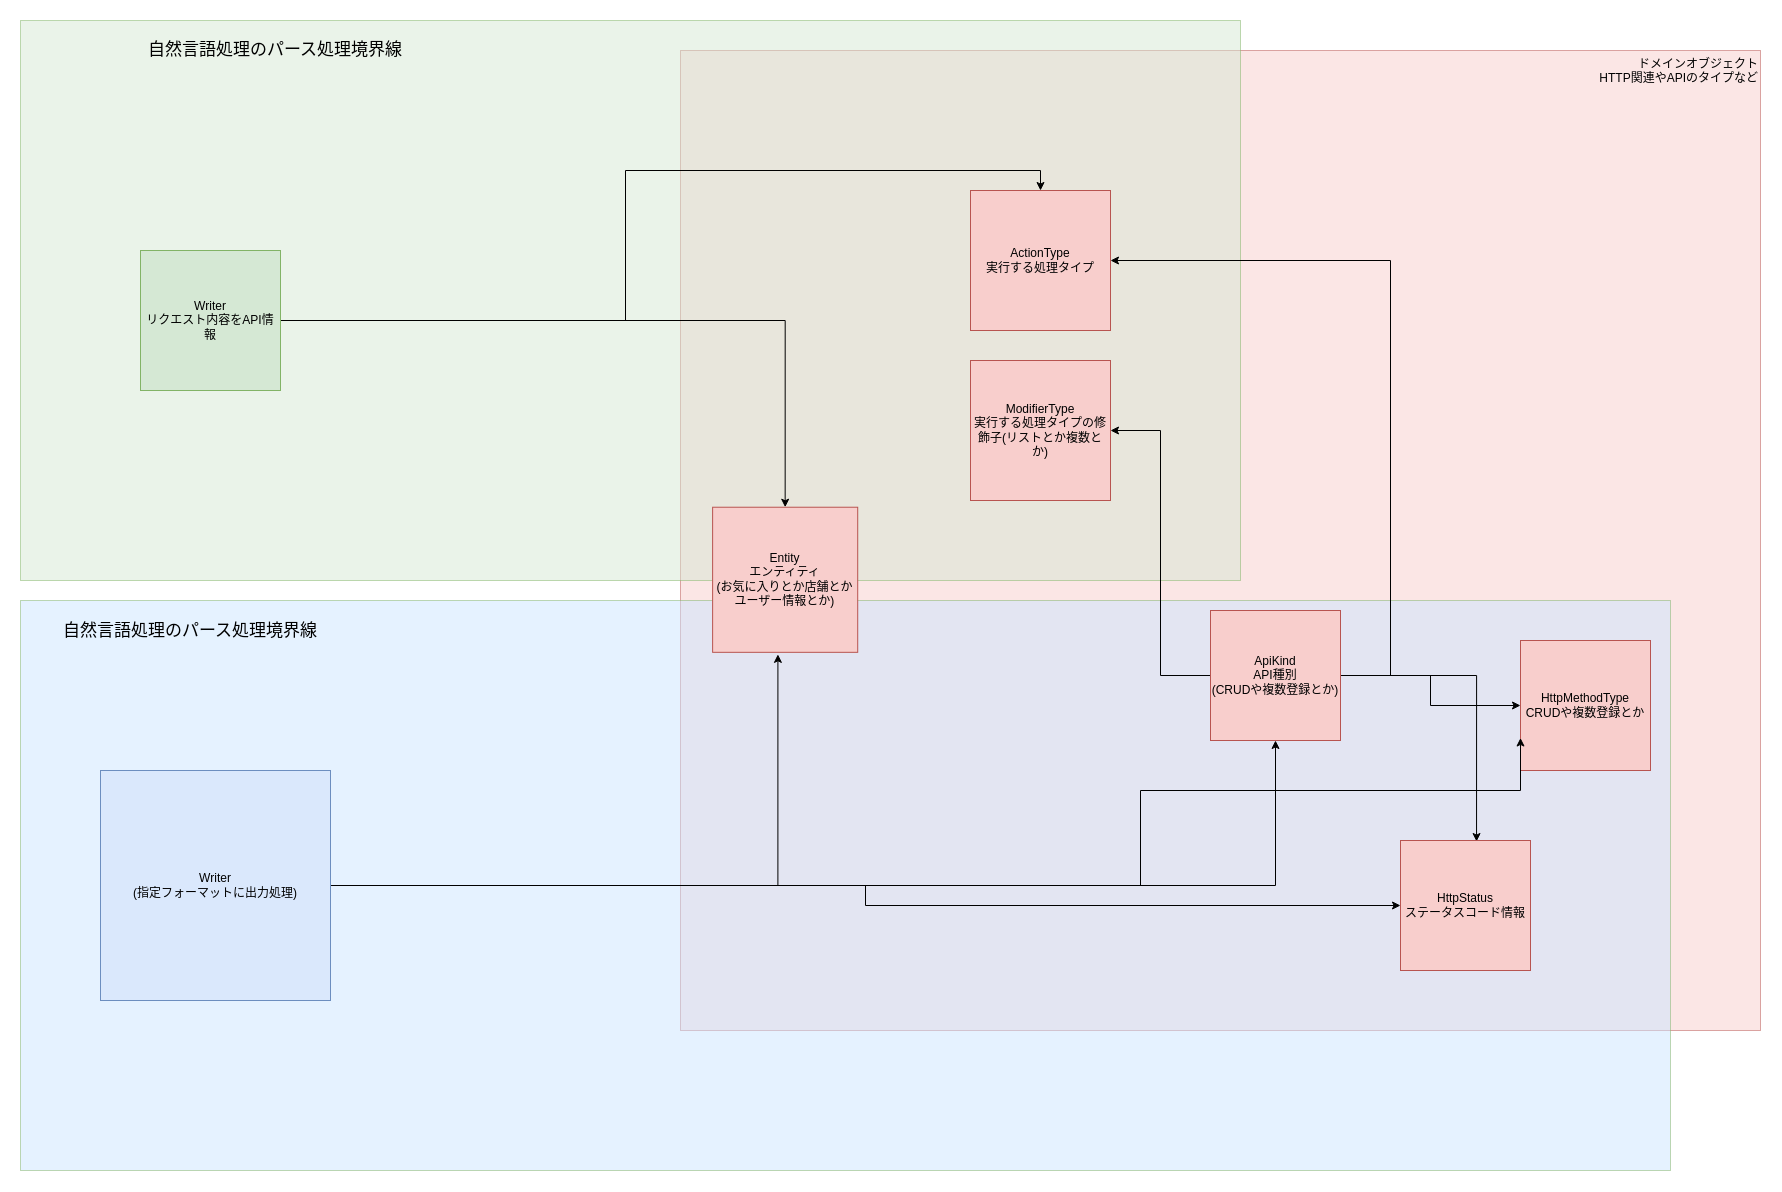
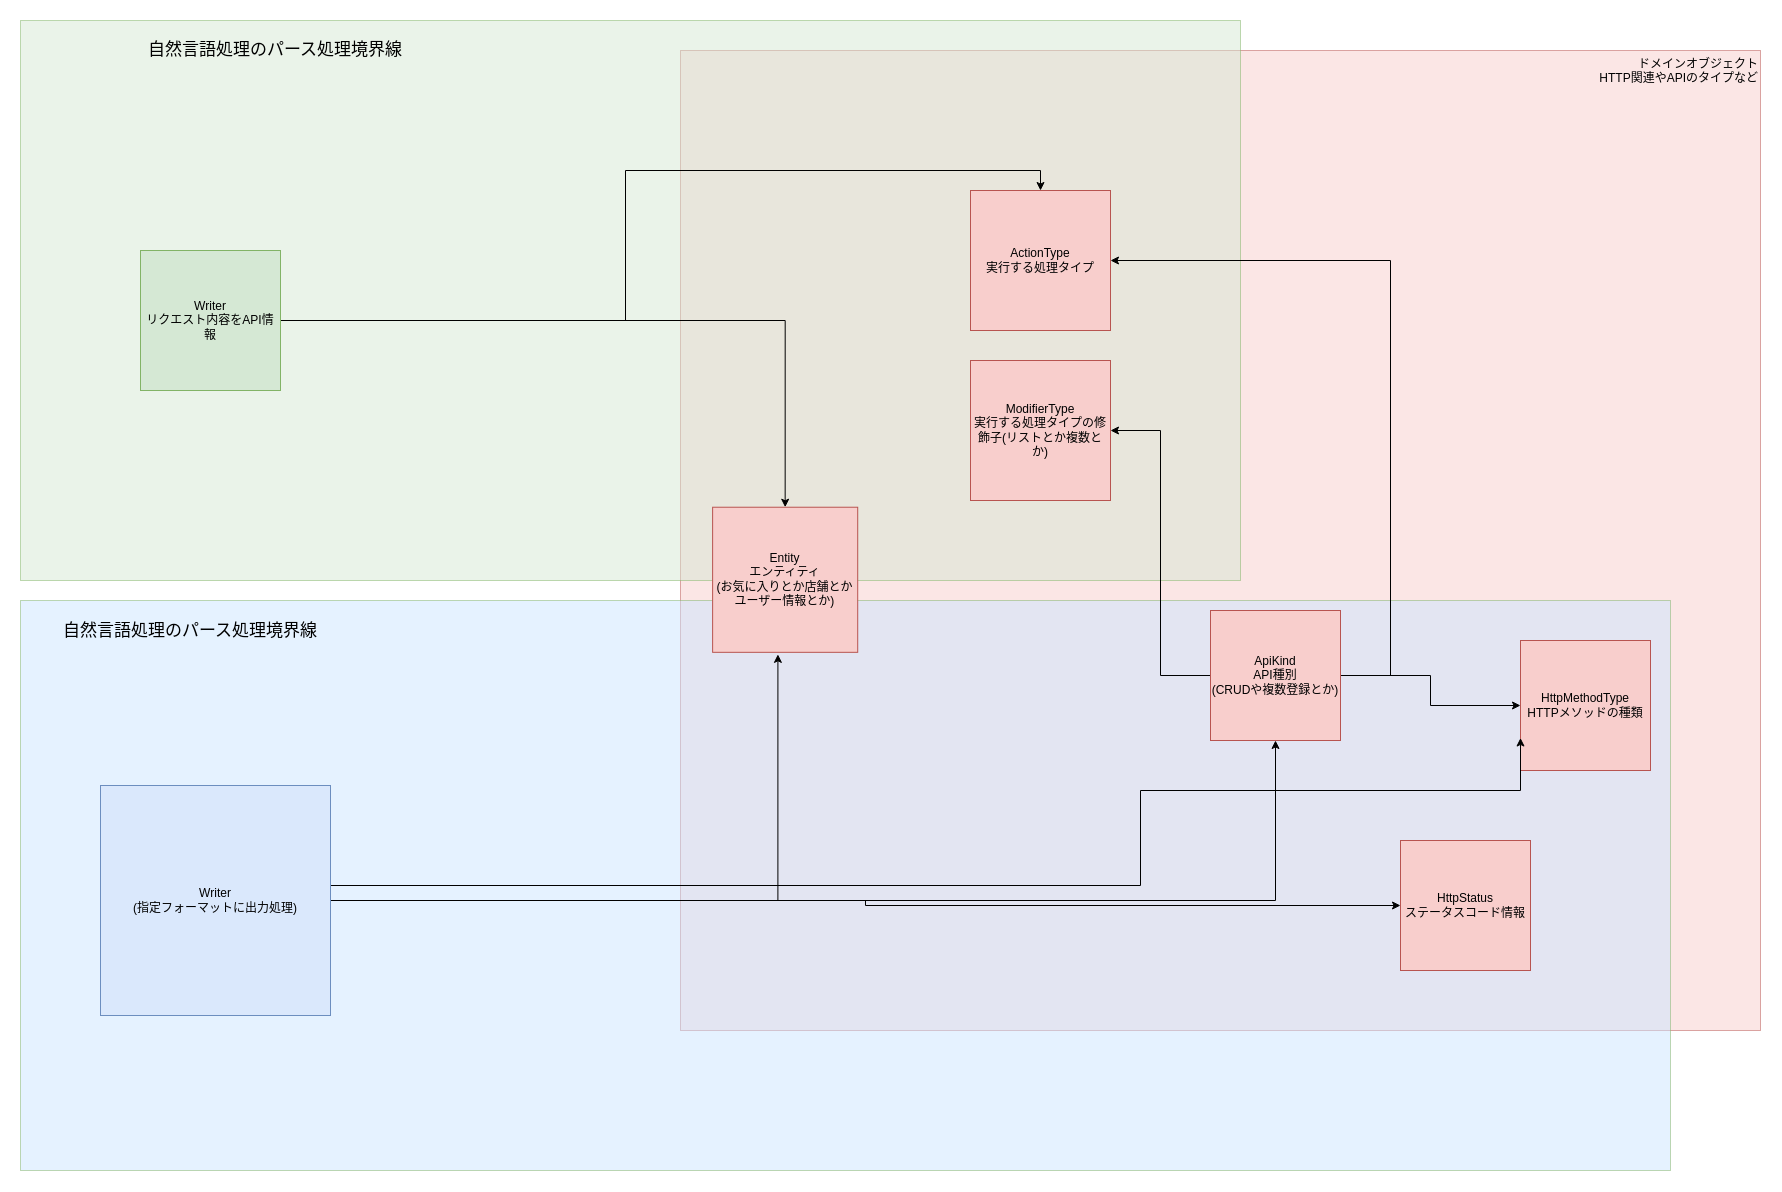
  <mxCell id="0" />
  <mxCell id="1" parent="0" />
  <mxCell id="2" value="&lt;span style=&quot;&quot;&gt;ドメインオブジェクト&lt;br&gt;HTTP関連やAPIのタイプなど&lt;/span&gt;" style="rounded=0;whiteSpace=wrap;html=1;labelBackgroundColor=none;fillColor=#f8cecc;opacity=50;align=right;strokeColor=#b85450;verticalAlign=top;" parent="1" vertex="1"><mxGeometry x="680" y="50" width="1080" height="980" as="geometry" /></mxCell>
  <mxCell id="3" value="" style="group;strokeColor=#82b366;opacity=50;fillColor=#CCE5FF;container=0;" parent="1" vertex="1" connectable="0"><mxGeometry x="20" y="600" width="1650" height="570" as="geometry" /></mxCell>
  <mxCell id="4" value="" style="group;fillColor=#d5e8d4;strokeColor=#82b366;opacity=50;container=0;" parent="1" vertex="1" connectable="0"><mxGeometry x="20" y="20" width="1220" height="560" as="geometry" /></mxCell>
  <mxCell id="5" value="ActionType&lt;br&gt;実行する処理タイプ" style="whiteSpace=wrap;html=1;aspect=fixed;fillColor=#f8cecc;strokeColor=#b85450;" parent="1" vertex="1"><mxGeometry x="970" y="190" width="140" height="140" as="geometry" /></mxCell>
  <mxCell id="6" style="edgeStyle=orthogonalEdgeStyle;rounded=0;orthogonalLoop=1;jettySize=auto;html=1;entryX=1;entryY=0.5;entryDx=0;entryDy=0;" parent="1" source="10" target="5" edge="1"><mxGeometry relative="1" as="geometry"><Array as="points"><mxPoint x="1390" y="675" /><mxPoint x="1390" y="260" /></Array></mxGeometry></mxCell>
- <mxCell id="7" style="edgeStyle=orthogonalEdgeStyle;rounded=0;orthogonalLoop=1;jettySize=auto;html=1;entryX=0.585;entryY=0.008;entryDx=0;entryDy=0;entryPerimeter=0;" parent="1" source="10" target="11" edge="1"><mxGeometry relative="1" as="geometry" /></mxCell>
  <mxCell id="8" style="edgeStyle=orthogonalEdgeStyle;rounded=0;orthogonalLoop=1;jettySize=auto;html=1;entryX=0.5;entryY=0;entryDx=0;entryDy=0;" parent="1" source="10" target="21" edge="1"><mxGeometry relative="1" as="geometry" /></mxCell>
  <mxCell id="9" style="edgeStyle=orthogonalEdgeStyle;rounded=0;orthogonalLoop=1;jettySize=auto;html=1;entryX=0;entryY=0.5;entryDx=0;entryDy=0;" parent="1" source="10" target="12" edge="1"><mxGeometry relative="1" as="geometry" /></mxCell>
  <mxCell id="10" value="ApiKind&lt;br&gt;API種別&lt;br&gt;(CRUDや複数登録とか)" style="whiteSpace=wrap;html=1;aspect=fixed;fillColor=#f8cecc;strokeColor=#b85450;" parent="1" vertex="1"><mxGeometry x="1210" y="610" width="130" height="130" as="geometry" /></mxCell>
  <mxCell id="11" value="HttpStatus&lt;br&gt;ステータスコード情報" style="whiteSpace=wrap;html=1;aspect=fixed;fillColor=#f8cecc;strokeColor=#b85450;" parent="1" vertex="1"><mxGeometry x="1400" y="840" width="130" height="130" as="geometry" /></mxCell>
- <mxCell id="12" value="HttpMethodType&lt;br&gt;CRUDや複数登録とか" style="whiteSpace=wrap;html=1;aspect=fixed;fillColor=#f8cecc;strokeColor=#b85450;" parent="1" vertex="1"><mxGeometry x="1520" y="640" width="130" height="130" as="geometry" /></mxCell>
+ <mxCell id="12" value="HttpMethodType&lt;br&gt;HTTPメソッドの種類" style="whiteSpace=wrap;html=1;aspect=fixed;fillColor=#f8cecc;strokeColor=#b85450;" parent="1" vertex="1"><mxGeometry x="1520" y="640" width="130" height="130" as="geometry" /></mxCell>
  <mxCell id="13" style="edgeStyle=orthogonalEdgeStyle;rounded=0;orthogonalLoop=1;jettySize=auto;html=1;entryX=0.5;entryY=0;entryDx=0;entryDy=0;" parent="1" source="15" target="24" edge="1"><mxGeometry relative="1" as="geometry" /></mxCell>
  <mxCell id="14" style="edgeStyle=orthogonalEdgeStyle;rounded=0;orthogonalLoop=1;jettySize=auto;html=1;entryX=0.5;entryY=0;entryDx=0;entryDy=0;" parent="1" source="15" target="5" edge="1"><mxGeometry relative="1" as="geometry" /></mxCell>
  <mxCell id="15" value="Writer&lt;br&gt;リクエスト内容をAPI情報" style="whiteSpace=wrap;html=1;aspect=fixed;fillColor=#d5e8d4;strokeColor=#82b366;" parent="1" vertex="1"><mxGeometry x="140" y="250" width="140" height="140" as="geometry" /></mxCell>
  <mxCell id="16" style="edgeStyle=orthogonalEdgeStyle;rounded=0;orthogonalLoop=1;jettySize=auto;html=1;entryX=0.45;entryY=1.014;entryDx=0;entryDy=0;entryPerimeter=0;" parent="1" source="20" target="24" edge="1"><mxGeometry relative="1" as="geometry" /></mxCell>
  <mxCell id="17" style="edgeStyle=orthogonalEdgeStyle;rounded=0;orthogonalLoop=1;jettySize=auto;html=1;entryX=0.5;entryY=1;entryDx=0;entryDy=0;" parent="1" source="20" target="10" edge="1"><mxGeometry relative="1" as="geometry" /></mxCell>
  <mxCell id="18" style="edgeStyle=orthogonalEdgeStyle;rounded=0;orthogonalLoop=1;jettySize=auto;html=1;" edge="1" parent="1" source="20" target="11"><mxGeometry relative="1" as="geometry" /></mxCell>
  <mxCell id="19" style="edgeStyle=orthogonalEdgeStyle;rounded=0;orthogonalLoop=1;jettySize=auto;html=1;entryX=0;entryY=0.75;entryDx=0;entryDy=0;" edge="1" parent="1" source="20" target="12"><mxGeometry relative="1" as="geometry"><Array as="points"><mxPoint x="1140" y="885" /><mxPoint x="1140" y="790" /><mxPoint x="1520" y="790" /></Array></mxGeometry></mxCell>
- <mxCell id="20" value="Writer&lt;br&gt;(指定フォーマットに出力処理)" style="whiteSpace=wrap;html=1;aspect=fixed;fillColor=#dae8fc;strokeColor=#6c8ebf;" parent="1" vertex="1"><mxGeometry x="100" y="770" width="230" height="230" as="geometry" /></mxCell>
+ <mxCell id="20" value="Writer&lt;br&gt;(指定フォーマットに出力処理)" style="whiteSpace=wrap;html=1;aspect=fixed;fillColor=#dae8fc;strokeColor=#6c8ebf;" parent="1" vertex="1"><mxGeometry x="100" y="785" width="230" height="230" as="geometry" /></mxCell>
  <mxCell id="21" value="ModifierType&lt;br&gt;実行する処理タイプの修飾子(リストとか複数とか)" style="whiteSpace=wrap;html=1;aspect=fixed;direction=south;fillColor=#f8cecc;strokeColor=#b85450;" parent="1" vertex="1"><mxGeometry x="970" y="360" width="140" height="140" as="geometry" /></mxCell>
  <mxCell id="22" value="&lt;font style=&quot;font-size: 17px&quot;&gt;自然言語処理のパース処理境界線&lt;/font&gt;" style="text;html=1;strokeColor=none;fillColor=none;align=center;verticalAlign=middle;whiteSpace=wrap;rounded=0;" parent="1" vertex="1"><mxGeometry x="130" y="20" width="290" height="60" as="geometry" /></mxCell>
  <mxCell id="23" value="&lt;font style=&quot;font-size: 17px&quot;&gt;自然言語処理のパース処理境界線&lt;/font&gt;" style="text;html=1;strokeColor=none;fillColor=none;align=center;verticalAlign=middle;whiteSpace=wrap;rounded=0;" parent="1" vertex="1"><mxGeometry x="20" y="600" width="340.192" height="62.182" as="geometry" /></mxCell>
  <mxCell id="24" value="Entity&lt;br&gt;エンティティ&lt;br&gt;(お気に入りとか店舗とかユーザー情報とか)" style="whiteSpace=wrap;html=1;aspect=fixed;fillColor=#f8cecc;strokeColor=#b85450;" parent="1" vertex="1"><mxGeometry x="712.115" y="506.727" width="145.091" height="145.091" as="geometry" /></mxCell>
